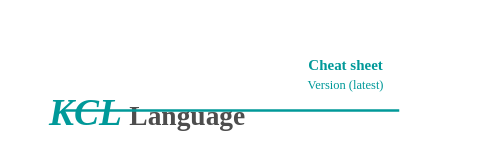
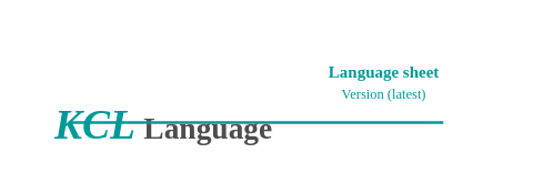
  <mxCell id="0" />
  <mxCell id="1" parent="0" />
  <mxCell id="2" value="&lt;span style=&quot;text-align: left ; background-color: rgb(255 , 255 , 255)&quot;&gt;&lt;font size=&quot;1&quot;&gt;&lt;font color=&quot;#4d4d4d&quot; style=&quot;font-family: &amp;#34;lucida console&amp;#34; ; font-weight: bold ; font-size: 24px&quot;&gt;&amp;nbsp;&lt;/font&gt;&lt;i&gt;&lt;font color=&quot;#009999&quot; style=&quot;font-size: 30px&quot; face=&quot;Comic Sans MS&quot;&gt;&lt;b&gt;KCL&lt;/b&gt;&lt;/font&gt;&lt;/i&gt;&lt;font color=&quot;#4d4d4d&quot; style=&quot;font-family: &amp;#34;lucida console&amp;#34; ; font-weight: bold ; font-size: 24px&quot;&gt; &lt;/font&gt;&lt;font color=&quot;#4d4d4d&quot; style=&quot;font-weight: bold ; font-size: 22px&quot; face=&quot;Comic Sans MS&quot;&gt;Language&lt;/font&gt;&lt;/font&gt;&lt;/span&gt;" style="text;html=1;strokeColor=none;fillColor=none;align=center;verticalAlign=middle;whiteSpace=wrap;rounded=0;" parent="1" vertex="1"><mxGeometry x="20" y="75" width="189" height="28" as="geometry" /></mxCell>
- <mxCell id="3" value="&lt;font face=&quot;Comic Sans MS&quot; color=&quot;#009999&quot;&gt;&lt;b&gt;Cheat sheet&lt;/b&gt;&lt;br&gt;&lt;font style=&quot;font-size: 10px&quot;&gt;Version (latest)&lt;/font&gt;&lt;/font&gt;" style="text;html=1;strokeColor=none;fillColor=none;align=center;verticalAlign=middle;whiteSpace=wrap;rounded=0;" parent="1" vertex="1"><mxGeometry x="224" y="39" width="105" height="40" as="geometry" /></mxCell>
+ <mxCell id="3" value="&lt;font face=&quot;Comic Sans MS&quot; color=&quot;#009999&quot;&gt;&lt;b&gt;Language sheet&lt;/b&gt;&lt;br&gt;&lt;font style=&quot;font-size: 10px&quot;&gt;Version (latest)&lt;/font&gt;&lt;/font&gt;" style="text;html=1;strokeColor=none;fillColor=none;align=center;verticalAlign=middle;whiteSpace=wrap;rounded=0;" parent="1" vertex="1"><mxGeometry x="224" y="39" width="105" height="40" as="geometry" /></mxCell>
  <mxCell id="4" value="" style="endArrow=none;html=1;strokeColor=#009999;strokeWidth=2;" edge="1" parent="1"><mxGeometry width="50" height="50" relative="1" as="geometry"><mxPoint x="49" y="88" as="sourcePoint" /><mxPoint x="319" y="88" as="targetPoint" /></mxGeometry></mxCell>
  <mxCell id="5" value="&amp;nbsp; &amp;nbsp; &amp;nbsp; &amp;nbsp;&amp;nbsp;" style="text;html=1;strokeColor=none;fillColor=none;align=center;verticalAlign=middle;whiteSpace=wrap;rounded=0;" vertex="1" parent="1"><mxGeometry x="319" y="45" width="50" height="49" as="geometry" /></mxCell>
  <mxCell id="6" value="&amp;nbsp;&amp;nbsp;" style="text;html=1;strokeColor=none;fillColor=none;align=center;verticalAlign=middle;whiteSpace=wrap;rounded=0;" vertex="1" parent="1"><mxGeometry x="61" y="20" width="189.5" height="19" as="geometry" /></mxCell>
